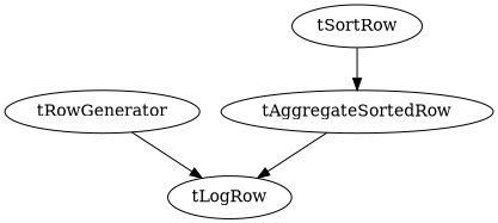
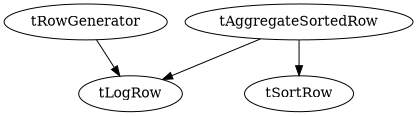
  digraph {
    n1 [label=tRowGenerator]
    n2 [label=tLogRow]
    n3 [label=tSortRow]
    n4 [label=tAggregateSortedRow]
    n1 -> n2
-   n3 -> n4
+   n4 -> n3
    n4 -> n2
  }
